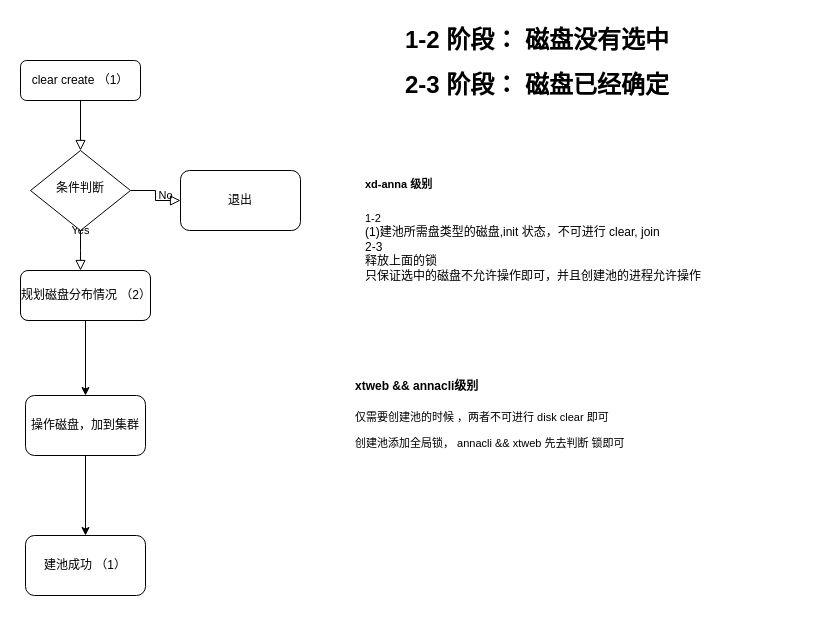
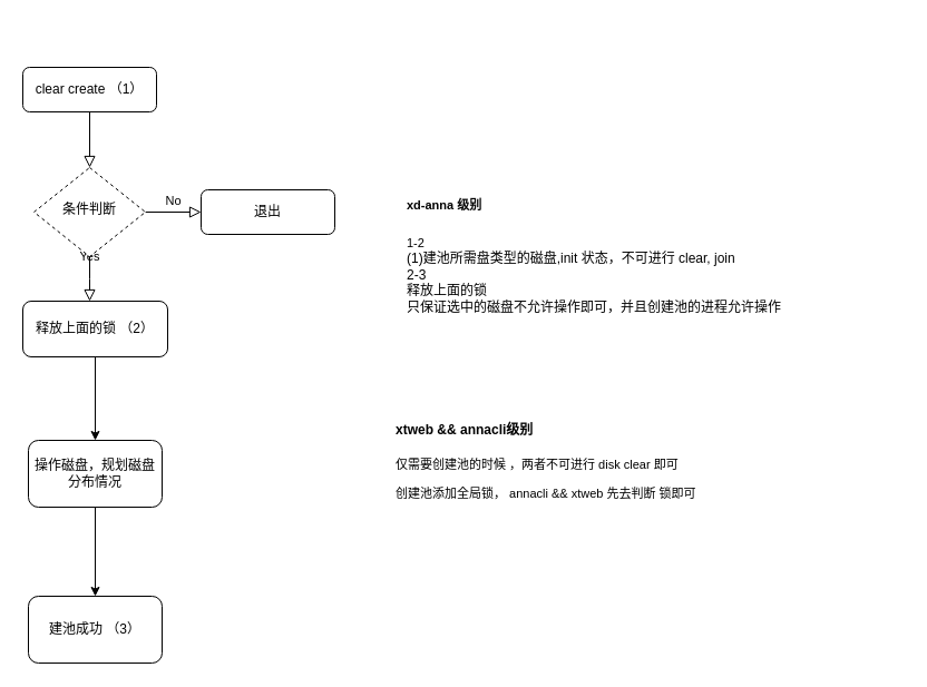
  <mxCell id="0" />
  <mxCell id="1" parent="0" />
  <mxCell id="2" value="" style="rounded=0;html=1;jettySize=auto;orthogonalLoop=1;fontSize=11;endArrow=block;endFill=0;endSize=8;strokeWidth=1;shadow=0;labelBackgroundColor=none;edgeStyle=orthogonalEdgeStyle;" parent="1" source="3" target="6" edge="1"><mxGeometry relative="1" as="geometry" /></mxCell>
  <mxCell id="3" value="clear create （1）" style="rounded=1;whiteSpace=wrap;html=1;fontSize=12;glass=0;strokeWidth=1;shadow=0;" parent="1" vertex="1"><mxGeometry x="20" y="60" width="120" height="40" as="geometry" /></mxCell>
  <mxCell id="4" value="Yes" style="rounded=0;html=1;jettySize=auto;orthogonalLoop=1;fontSize=11;endArrow=block;endFill=0;endSize=8;strokeWidth=1;shadow=0;labelBackgroundColor=none;edgeStyle=orthogonalEdgeStyle;" parent="1" source="6" edge="1"><mxGeometry y="20" relative="1" as="geometry"><mxPoint as="offset" /><mxPoint x="80" y="270" as="targetPoint" /></mxGeometry></mxCell>
  <mxCell id="5" value="No" style="edgeStyle=orthogonalEdgeStyle;rounded=0;html=1;jettySize=auto;orthogonalLoop=1;fontSize=11;endArrow=block;endFill=0;endSize=8;strokeWidth=1;shadow=0;labelBackgroundColor=none;" parent="1" source="6" target="7" edge="1"><mxGeometry y="10" relative="1" as="geometry"><mxPoint as="offset" /></mxGeometry></mxCell>
- <mxCell id="6" value="条件判断" style="rhombus;whiteSpace=wrap;html=1;shadow=0;fontFamily=Helvetica;fontSize=12;align=center;strokeWidth=1;spacing=6;spacingTop=-4;" parent="1" vertex="1"><mxGeometry x="30" y="150" width="100" height="80" as="geometry" /></mxCell>
- <mxCell id="7" value="退出" style="rounded=1;whiteSpace=wrap;html=1;fontSize=12;glass=0;strokeWidth=1;shadow=0;" parent="1" vertex="1"><mxGeometry x="180" y="170" width="120" height="60" as="geometry" /></mxCell>
+ <mxCell id="6" value="条件判断" style="rhombus;whiteSpace=wrap;html=1;shadow=0;fontFamily=Helvetica;fontSize=12;align=center;strokeWidth=1;spacing=6;spacingTop=-4;dashed=1;" parent="1" vertex="1"><mxGeometry x="30" y="150" width="100" height="80" as="geometry" /></mxCell>
+ <mxCell id="7" value="退出" style="rounded=1;whiteSpace=wrap;html=1;fontSize=12;glass=0;strokeWidth=1;shadow=0;" parent="1" vertex="1"><mxGeometry x="180" y="170" width="120" height="40" as="geometry" /></mxCell>
  <mxCell id="8" value="" style="edgeStyle=orthogonalEdgeStyle;rounded=0;orthogonalLoop=1;jettySize=auto;html=1;" edge="1" parent="1" source="9" target="11"><mxGeometry relative="1" as="geometry" /></mxCell>
- <mxCell id="9" value="规划磁盘分布情况 （2）" style="rounded=1;whiteSpace=wrap;html=1;fontSize=12;glass=0;strokeWidth=1;shadow=0;" parent="1" vertex="1"><mxGeometry x="20" y="270" width="130" height="50" as="geometry" /></mxCell>
+ <mxCell id="9" value="释放上面的锁 （2）" style="rounded=1;whiteSpace=wrap;html=1;fontSize=12;glass=0;strokeWidth=1;shadow=0;" parent="1" vertex="1"><mxGeometry x="20" y="270" width="130" height="50" as="geometry" /></mxCell>
  <mxCell id="10" value="" style="edgeStyle=orthogonalEdgeStyle;rounded=0;orthogonalLoop=1;jettySize=auto;html=1;" edge="1" parent="1" source="11" target="12"><mxGeometry relative="1" as="geometry" /></mxCell>
- <mxCell id="11" value="操作磁盘，加到集群" style="whiteSpace=wrap;html=1;rounded=1;glass=0;strokeWidth=1;shadow=0;" vertex="1" parent="1"><mxGeometry x="25" y="395" width="120" height="60" as="geometry" /></mxCell>
- <mxCell id="12" value="建池成功 （1）" style="whiteSpace=wrap;html=1;rounded=1;glass=0;strokeWidth=1;shadow=0;" vertex="1" parent="1"><mxGeometry x="25" y="535" width="120" height="60" as="geometry" /></mxCell>
- <mxCell id="13" value="&lt;h1&gt;1-2 阶段： 磁盘没有选中&lt;/h1&gt;&lt;div&gt;&lt;h1 style=&quot;border-color: var(--border-color);&quot;&gt;2-3 阶段： 磁盘已经确定&lt;/h1&gt;&lt;div style=&quot;border-color: var(--border-color);&quot;&gt;&lt;br style=&quot;border-color: var(--border-color);&quot;&gt;&lt;/div&gt;&lt;/div&gt;" style="text;html=1;strokeColor=none;fillColor=none;spacing=5;spacingTop=-20;whiteSpace=wrap;overflow=hidden;rounded=0;" vertex="1" parent="1"><mxGeometry x="400" y="20" width="320" height="120" as="geometry" /></mxCell>
+ <mxCell id="11" value="操作磁盘，规划磁盘分布情况" style="whiteSpace=wrap;html=1;rounded=1;glass=0;strokeWidth=1;shadow=0;" vertex="1" parent="1"><mxGeometry x="25" y="395" width="120" height="60" as="geometry" /></mxCell>
+ <mxCell id="12" value="建池成功 （3）" style="whiteSpace=wrap;html=1;rounded=1;glass=0;strokeWidth=1;shadow=0;" vertex="1" parent="1"><mxGeometry x="25" y="535" width="120" height="60" as="geometry" /></mxCell>
  <mxCell id="14" value="&lt;h1&gt;&lt;font style=&quot;font-size: 11px;&quot;&gt;xd-anna 级别&lt;/font&gt;&lt;/h1&gt;&lt;div&gt;&lt;font style=&quot;font-size: 11px;&quot;&gt;1-2&lt;/font&gt;&lt;/div&gt;&lt;div&gt;(1)建池所需盘类型的磁盘,init 状态，不可进行 clear, join&lt;/div&gt;&lt;div&gt;2-3&amp;nbsp;&lt;/div&gt;&lt;div&gt;释放上面的锁&lt;/div&gt;&lt;div&gt;只保证选中的磁盘不允许操作即可，并且创建池的进程允许操作&lt;/div&gt;&lt;div&gt;&lt;br&gt;&lt;/div&gt;" style="text;html=1;strokeColor=none;fillColor=none;spacing=5;spacingTop=-20;whiteSpace=wrap;overflow=hidden;rounded=0;" vertex="1" parent="1"><mxGeometry x="360" y="160" width="450" height="150" as="geometry" /></mxCell>
  <mxCell id="15" value="&lt;h1&gt;&lt;font style=&quot;font-size: 12px;&quot;&gt;xtweb &amp;amp;&amp;amp; annacli级别&lt;/font&gt;&lt;/h1&gt;&lt;div&gt;仅需要创建池的时候 ，两者不可进行 disk clear 即可&lt;/div&gt;&lt;div&gt;&lt;br&gt;&lt;/div&gt;&lt;div&gt;创建池添加全局锁， annacli &amp;amp;&amp;amp; xtweb 先去判断 锁即可&lt;/div&gt;" style="text;html=1;strokeColor=none;fillColor=none;spacing=5;spacingTop=-20;whiteSpace=wrap;overflow=hidden;rounded=0;fontSize=11;" vertex="1" parent="1"><mxGeometry x="350" y="365" width="370" height="120" as="geometry" /></mxCell>
